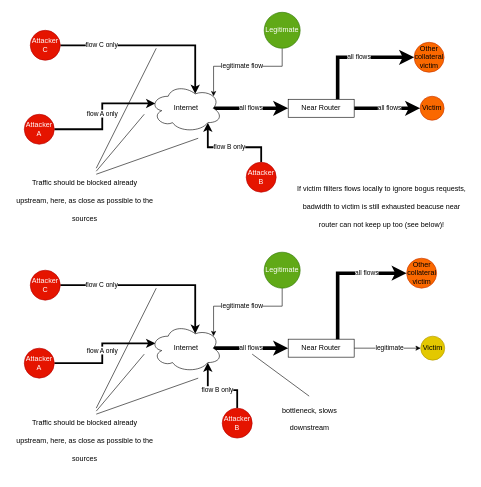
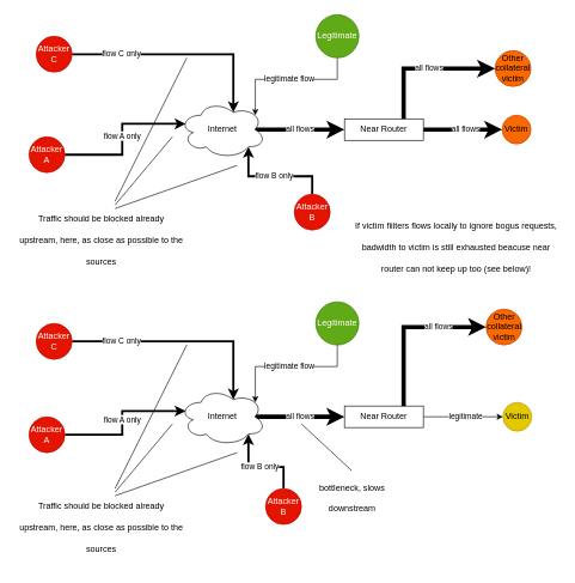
  <mxCell id="0" />
  <mxCell id="1" parent="0" />
  <mxCell id="2" value="flow A only" style="edgeStyle=orthogonalEdgeStyle;rounded=0;orthogonalLoop=1;jettySize=auto;html=1;exitX=1;exitY=0.5;exitDx=0;exitDy=0;entryX=0.07;entryY=0.4;entryDx=0;entryDy=0;entryPerimeter=0;strokeWidth=3;" edge="1" parent="1" source="3" target="9"><mxGeometry relative="1" as="geometry" /></mxCell>
  <mxCell id="3" value="Attacker&lt;br&gt;A" style="ellipse;whiteSpace=wrap;html=1;aspect=fixed;fillColor=#e51400;strokeColor=#B20000;fontColor=#ffffff;" vertex="1" parent="1"><mxGeometry x="40" y="190" width="50" height="50" as="geometry" /></mxCell>
  <mxCell id="4" value="flow B only" style="edgeStyle=orthogonalEdgeStyle;rounded=0;orthogonalLoop=1;jettySize=auto;html=1;exitX=0.5;exitY=0;exitDx=0;exitDy=0;entryX=0.8;entryY=0.8;entryDx=0;entryDy=0;entryPerimeter=0;strokeWidth=3;" edge="1" parent="1" source="5" target="9"><mxGeometry relative="1" as="geometry" /></mxCell>
  <mxCell id="5" value="Attacker&lt;br&gt;B" style="ellipse;whiteSpace=wrap;html=1;aspect=fixed;fillColor=#e51400;strokeColor=#B20000;fontColor=#ffffff;" vertex="1" parent="1"><mxGeometry x="410" y="270" width="50" height="50" as="geometry" /></mxCell>
  <mxCell id="6" value="Victim" style="ellipse;whiteSpace=wrap;html=1;aspect=fixed;fillColor=#fa6800;strokeColor=#C73500;fontColor=#000000;" vertex="1" parent="1"><mxGeometry x="700" y="160" width="40" height="40" as="geometry" /></mxCell>
  <mxCell id="7" value="all flows" style="edgeStyle=orthogonalEdgeStyle;rounded=0;orthogonalLoop=1;jettySize=auto;html=1;exitX=1;exitY=0.5;exitDx=0;exitDy=0;entryX=0;entryY=0.5;entryDx=0;entryDy=0;strokeWidth=6;" edge="1" parent="1" source="13" target="6"><mxGeometry x="0.067" relative="1" as="geometry"><mxPoint x="450" y="160" as="targetPoint" /><Array as="points"><mxPoint x="700" y="180" /><mxPoint x="700" y="180" /></Array><mxPoint as="offset" /></mxGeometry></mxCell>
  <mxCell id="8" value="all flows" style="edgeStyle=orthogonalEdgeStyle;rounded=0;orthogonalLoop=1;jettySize=auto;html=1;exitX=0.875;exitY=0.5;exitDx=0;exitDy=0;exitPerimeter=0;entryX=0;entryY=0.5;entryDx=0;entryDy=0;strokeWidth=6;" edge="1" parent="1" source="9" target="13"><mxGeometry relative="1" as="geometry" /></mxCell>
  <mxCell id="9" value="Internet" style="ellipse;shape=cloud;whiteSpace=wrap;html=1;" vertex="1" parent="1"><mxGeometry x="250" y="140" width="120" height="80" as="geometry" /></mxCell>
  <mxCell id="10" value="flow C only" style="edgeStyle=orthogonalEdgeStyle;rounded=0;orthogonalLoop=1;jettySize=auto;html=1;exitX=1;exitY=0.5;exitDx=0;exitDy=0;entryX=0.625;entryY=0.2;entryDx=0;entryDy=0;entryPerimeter=0;strokeWidth=3;" edge="1" parent="1" source="11" target="9"><mxGeometry x="-0.55" relative="1" as="geometry"><mxPoint as="offset" /></mxGeometry></mxCell>
  <mxCell id="11" value="Attacker&lt;br&gt;C" style="ellipse;whiteSpace=wrap;html=1;aspect=fixed;fillColor=#e51400;strokeColor=#B20000;fontColor=#ffffff;" vertex="1" parent="1"><mxGeometry x="50" y="50" width="50" height="50" as="geometry" /></mxCell>
  <mxCell id="12" value="&lt;h1 style=&quot;text-align: center&quot;&gt;&lt;span style=&quot;font-weight: normal ; line-height: 100%&quot;&gt;&lt;font style=&quot;font-size: 12px&quot;&gt;If victim fiilters flows locally to ignore bogus requests, badwidth to victim is still exhausted beacuse near router can not keep up too (see below)!&lt;/font&gt;&lt;/span&gt;&lt;br&gt;&lt;/h1&gt;" style="text;html=1;strokeColor=none;fillColor=none;spacing=5;spacingTop=-20;whiteSpace=wrap;overflow=hidden;rounded=0;" vertex="1" parent="1"><mxGeometry x="490" y="290" width="290" height="130" as="geometry" /></mxCell>
  <mxCell id="13" value="Near Router" style="rounded=0;whiteSpace=wrap;html=1;" vertex="1" parent="1"><mxGeometry x="480" y="165" width="110" height="30" as="geometry" /></mxCell>
  <mxCell id="14" value="" style="endArrow=none;html=1;" edge="1" parent="1"><mxGeometry width="50" height="50" relative="1" as="geometry"><mxPoint x="160" y="285" as="sourcePoint" /><mxPoint x="240" y="190" as="targetPoint" /></mxGeometry></mxCell>
  <mxCell id="15" value="" style="endArrow=none;html=1;" edge="1" parent="1"><mxGeometry width="50" height="50" relative="1" as="geometry"><mxPoint x="160" y="290" as="sourcePoint" /><mxPoint x="330" y="230" as="targetPoint" /></mxGeometry></mxCell>
  <mxCell id="16" value="" style="endArrow=none;html=1;" edge="1" parent="1"><mxGeometry width="50" height="50" relative="1" as="geometry"><mxPoint x="160" y="280" as="sourcePoint" /><mxPoint x="260" y="80" as="targetPoint" /></mxGeometry></mxCell>
  <mxCell id="17" value="&lt;h1 style=&quot;text-align: center&quot;&gt;&lt;span style=&quot;font-weight: normal ; line-height: 100%&quot;&gt;&lt;font style=&quot;font-size: 12px&quot;&gt;Traffic should be blocked already upstream, here, as close as possible to the sources&lt;/font&gt;&lt;/span&gt;&lt;br&gt;&lt;/h1&gt;" style="text;html=1;strokeColor=none;fillColor=none;spacing=5;spacingTop=-20;whiteSpace=wrap;overflow=hidden;rounded=0;" vertex="1" parent="1"><mxGeometry x="20" y="280" width="240" height="110" as="geometry" /></mxCell>
  <mxCell id="18" value="legitimate flow" style="edgeStyle=orthogonalEdgeStyle;rounded=0;orthogonalLoop=1;jettySize=auto;html=1;exitX=0.5;exitY=1;exitDx=0;exitDy=0;entryX=0.88;entryY=0.25;entryDx=0;entryDy=0;entryPerimeter=0;" edge="1" parent="1" source="19" target="9"><mxGeometry relative="1" as="geometry" /></mxCell>
  <mxCell id="19" value="Legitimate" style="ellipse;whiteSpace=wrap;html=1;aspect=fixed;fillColor=#60a917;strokeColor=#2D7600;fontColor=#ffffff;" vertex="1" parent="1"><mxGeometry x="440" y="20" width="60" height="60" as="geometry" /></mxCell>
  <mxCell id="20" value="flow A only" style="edgeStyle=orthogonalEdgeStyle;rounded=0;orthogonalLoop=1;jettySize=auto;html=1;exitX=1;exitY=0.5;exitDx=0;exitDy=0;entryX=0.07;entryY=0.4;entryDx=0;entryDy=0;entryPerimeter=0;strokeWidth=3;" edge="1" parent="1" source="21" target="27"><mxGeometry relative="1" as="geometry" /></mxCell>
  <mxCell id="21" value="Attacker&lt;br&gt;A" style="ellipse;whiteSpace=wrap;html=1;aspect=fixed;fillColor=#e51400;strokeColor=#B20000;fontColor=#ffffff;" vertex="1" parent="1"><mxGeometry x="40" y="580" width="50" height="50" as="geometry" /></mxCell>
  <mxCell id="22" value="flow B only" style="edgeStyle=orthogonalEdgeStyle;rounded=0;orthogonalLoop=1;jettySize=auto;html=1;exitX=0.5;exitY=0;exitDx=0;exitDy=0;entryX=0.8;entryY=0.8;entryDx=0;entryDy=0;entryPerimeter=0;strokeWidth=3;" edge="1" parent="1" source="23" target="27"><mxGeometry relative="1" as="geometry" /></mxCell>
  <mxCell id="23" value="Attacker&lt;br&gt;B" style="ellipse;whiteSpace=wrap;html=1;aspect=fixed;fillColor=#e51400;strokeColor=#B20000;fontColor=#ffffff;" vertex="1" parent="1"><mxGeometry x="370" y="680" width="50" height="50" as="geometry" /></mxCell>
  <mxCell id="24" value="Victim" style="ellipse;whiteSpace=wrap;html=1;aspect=fixed;fillColor=#e3c800;strokeColor=#B09500;fontColor=#000000;" vertex="1" parent="1"><mxGeometry x="701" y="560" width="40" height="40" as="geometry" /></mxCell>
  <mxCell id="25" value="legitimate" style="edgeStyle=orthogonalEdgeStyle;rounded=0;orthogonalLoop=1;jettySize=auto;html=1;exitX=1;exitY=0.5;exitDx=0;exitDy=0;entryX=0;entryY=0.5;entryDx=0;entryDy=0;strokeWidth=1;" edge="1" parent="1" source="31" target="24"><mxGeometry x="0.067" relative="1" as="geometry"><mxPoint x="450" y="560" as="targetPoint" /><Array as="points"><mxPoint x="700" y="580" /><mxPoint x="700" y="580" /></Array><mxPoint as="offset" /></mxGeometry></mxCell>
  <mxCell id="26" value="all flows" style="edgeStyle=orthogonalEdgeStyle;rounded=0;orthogonalLoop=1;jettySize=auto;html=1;exitX=0.875;exitY=0.5;exitDx=0;exitDy=0;exitPerimeter=0;entryX=0;entryY=0.5;entryDx=0;entryDy=0;strokeWidth=6;" edge="1" parent="1" source="27" target="31"><mxGeometry relative="1" as="geometry" /></mxCell>
  <mxCell id="27" value="Internet" style="ellipse;shape=cloud;whiteSpace=wrap;html=1;" vertex="1" parent="1"><mxGeometry x="250" y="540" width="120" height="80" as="geometry" /></mxCell>
  <mxCell id="28" value="flow C only" style="edgeStyle=orthogonalEdgeStyle;rounded=0;orthogonalLoop=1;jettySize=auto;html=1;exitX=1;exitY=0.5;exitDx=0;exitDy=0;entryX=0.625;entryY=0.2;entryDx=0;entryDy=0;entryPerimeter=0;strokeWidth=3;" edge="1" parent="1" source="29" target="27"><mxGeometry x="-0.55" relative="1" as="geometry"><mxPoint as="offset" /></mxGeometry></mxCell>
  <mxCell id="29" value="Attacker&lt;br&gt;C" style="ellipse;whiteSpace=wrap;html=1;aspect=fixed;fillColor=#e51400;strokeColor=#B20000;fontColor=#ffffff;" vertex="1" parent="1"><mxGeometry x="50" y="450" width="50" height="50" as="geometry" /></mxCell>
- <mxCell id="30" value="&lt;h1 style=&quot;text-align: center&quot;&gt;&lt;span style=&quot;font-size: 12px ; font-weight: 400&quot;&gt;bottleneck, slows downstream&lt;/span&gt;&lt;/h1&gt;" style="text;html=1;strokeColor=none;fillColor=none;spacing=5;spacingTop=-20;whiteSpace=wrap;overflow=hidden;rounded=0;" vertex="1" parent="1"><mxGeometry x="465" y="660" width="100" height="65" as="geometry" /></mxCell>
+ <mxCell id="30" value="&lt;h1 style=&quot;text-align: center&quot;&gt;&lt;span style=&quot;font-size: 12px ; font-weight: 400&quot;&gt;bottleneck, slows downstream&lt;/span&gt;&lt;/h1&gt;" style="text;html=1;strokeColor=none;fillColor=none;spacing=5;spacingTop=-20;whiteSpace=wrap;overflow=hidden;rounded=0;" vertex="1" parent="1"><mxGeometry x="440" y="655" width="100" height="65" as="geometry" /></mxCell>
  <mxCell id="31" value="Near Router" style="rounded=0;whiteSpace=wrap;html=1;" vertex="1" parent="1"><mxGeometry x="480" y="565" width="110" height="30" as="geometry" /></mxCell>
  <mxCell id="32" value="" style="endArrow=none;html=1;" edge="1" parent="1"><mxGeometry width="50" height="50" relative="1" as="geometry"><mxPoint x="160" y="685" as="sourcePoint" /><mxPoint x="240" y="590" as="targetPoint" /></mxGeometry></mxCell>
  <mxCell id="33" value="" style="endArrow=none;html=1;" edge="1" parent="1"><mxGeometry width="50" height="50" relative="1" as="geometry"><mxPoint x="160" y="690" as="sourcePoint" /><mxPoint x="330" y="630" as="targetPoint" /></mxGeometry></mxCell>
  <mxCell id="34" value="" style="endArrow=none;html=1;" edge="1" parent="1"><mxGeometry width="50" height="50" relative="1" as="geometry"><mxPoint x="160" y="680" as="sourcePoint" /><mxPoint x="260" y="480" as="targetPoint" /></mxGeometry></mxCell>
  <mxCell id="35" value="&lt;h1 style=&quot;text-align: center&quot;&gt;&lt;span style=&quot;font-weight: normal ; line-height: 100%&quot;&gt;&lt;font style=&quot;font-size: 12px&quot;&gt;Traffic should be blocked already upstream, here, as close as possible to the sources&lt;/font&gt;&lt;/span&gt;&lt;br&gt;&lt;/h1&gt;" style="text;html=1;strokeColor=none;fillColor=none;spacing=5;spacingTop=-20;whiteSpace=wrap;overflow=hidden;rounded=0;" vertex="1" parent="1"><mxGeometry x="20" y="680" width="240" height="110" as="geometry" /></mxCell>
  <mxCell id="36" value="legitimate flow" style="edgeStyle=orthogonalEdgeStyle;rounded=0;orthogonalLoop=1;jettySize=auto;html=1;exitX=0.5;exitY=1;exitDx=0;exitDy=0;entryX=0.88;entryY=0.25;entryDx=0;entryDy=0;entryPerimeter=0;" edge="1" parent="1" source="37" target="27"><mxGeometry relative="1" as="geometry" /></mxCell>
  <mxCell id="37" value="Legitimate" style="ellipse;whiteSpace=wrap;html=1;aspect=fixed;fillColor=#60a917;strokeColor=#2D7600;fontColor=#ffffff;" vertex="1" parent="1"><mxGeometry x="440" y="420" width="60" height="60" as="geometry" /></mxCell>
  <mxCell id="38" value="" style="endArrow=none;html=1;entryX=0.5;entryY=0;entryDx=0;entryDy=0;" edge="1" parent="1" target="30"><mxGeometry width="50" height="50" relative="1" as="geometry"><mxPoint x="420" y="590" as="sourcePoint" /><mxPoint x="510" y="660" as="targetPoint" /></mxGeometry></mxCell>
  <mxCell id="39" value="Other collateral victim" style="ellipse;whiteSpace=wrap;html=1;aspect=fixed;fillColor=#fa6800;strokeColor=#C73500;fontColor=#000000;" vertex="1" parent="1"><mxGeometry x="690" y="70" width="50" height="50" as="geometry" /></mxCell>
  <mxCell id="40" value="all flows" style="edgeStyle=orthogonalEdgeStyle;rounded=0;orthogonalLoop=1;jettySize=auto;html=1;exitX=0.75;exitY=0;exitDx=0;exitDy=0;entryX=0;entryY=0.5;entryDx=0;entryDy=0;strokeWidth=6;" edge="1" parent="1" source="13" target="39"><mxGeometry x="0.067" relative="1" as="geometry"><mxPoint x="660" y="94.5" as="targetPoint" /><mxPoint x="550" y="94.5" as="sourcePoint" /><Array as="points" /><mxPoint as="offset" /></mxGeometry></mxCell>
  <mxCell id="41" value="Other collateral victim" style="ellipse;whiteSpace=wrap;html=1;aspect=fixed;fillColor=#fa6800;strokeColor=#C73500;fontColor=#000000;" vertex="1" parent="1"><mxGeometry x="677.5" y="430" width="50" height="50" as="geometry" /></mxCell>
  <mxCell id="42" value="all flows" style="edgeStyle=orthogonalEdgeStyle;rounded=0;orthogonalLoop=1;jettySize=auto;html=1;exitX=0.75;exitY=0;exitDx=0;exitDy=0;entryX=0;entryY=0.5;entryDx=0;entryDy=0;strokeWidth=6;" edge="1" parent="1" target="41" source="31"><mxGeometry x="0.4" relative="1" as="geometry"><mxPoint x="647.5" y="454.5" as="targetPoint" /><mxPoint x="550" y="525" as="sourcePoint" /><Array as="points" /><mxPoint as="offset" /></mxGeometry></mxCell>
